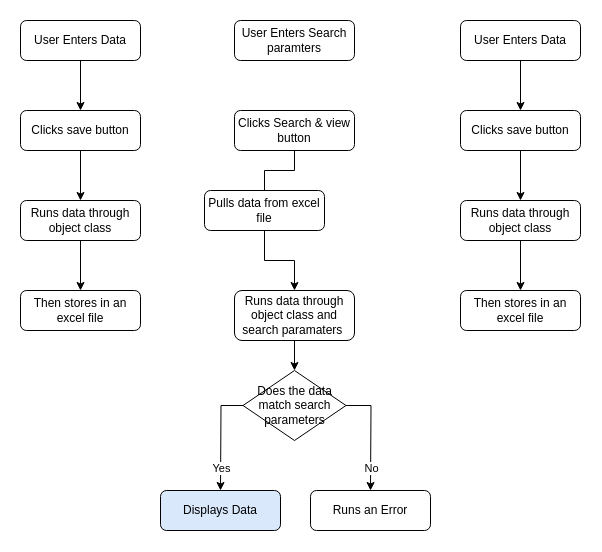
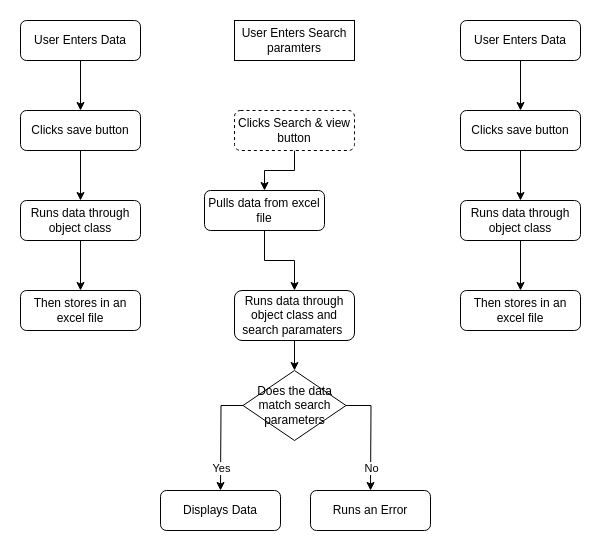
  <mxCell id="0" />
  <mxCell id="1" parent="0" />
  <mxCell id="2" style="edgeStyle=orthogonalEdgeStyle;rounded=0;orthogonalLoop=1;jettySize=auto;html=1;entryX=0.5;entryY=0;entryDx=0;entryDy=0;" edge="1" parent="1" source="3" target="5"><mxGeometry relative="1" as="geometry" /></mxCell>
  <mxCell id="3" value="User Enters Data" style="rounded=1;whiteSpace=wrap;html=1;fontSize=12;glass=0;strokeWidth=1;shadow=0;" parent="1" vertex="1"><mxGeometry x="20" y="20" width="120" height="40" as="geometry" /></mxCell>
  <mxCell id="4" style="edgeStyle=orthogonalEdgeStyle;rounded=0;orthogonalLoop=1;jettySize=auto;html=1;entryX=0.5;entryY=0;entryDx=0;entryDy=0;" edge="1" parent="1" source="5" target="8"><mxGeometry relative="1" as="geometry" /></mxCell>
  <mxCell id="5" value="Clicks save button" style="rounded=1;whiteSpace=wrap;html=1;fontSize=12;glass=0;strokeWidth=1;shadow=0;" parent="1" vertex="1"><mxGeometry x="20" y="110" width="120" height="40" as="geometry" /></mxCell>
  <mxCell id="6" value="Then stores in an excel file" style="rounded=1;whiteSpace=wrap;html=1;fontSize=12;glass=0;strokeWidth=1;shadow=0;" parent="1" vertex="1"><mxGeometry x="20" y="290" width="120" height="40" as="geometry" /></mxCell>
  <mxCell id="7" style="edgeStyle=orthogonalEdgeStyle;rounded=0;orthogonalLoop=1;jettySize=auto;html=1;" edge="1" parent="1" source="8" target="6"><mxGeometry relative="1" as="geometry" /></mxCell>
  <mxCell id="8" value="Runs data through object class" style="rounded=1;whiteSpace=wrap;html=1;fontSize=12;glass=0;strokeWidth=1;shadow=0;" parent="1" vertex="1"><mxGeometry x="20" y="200" width="120" height="40" as="geometry" /></mxCell>
- <mxCell id="9" value="User Enters Search paramters" style="rounded=1;whiteSpace=wrap;html=1;fontSize=12;glass=0;strokeWidth=1;shadow=0;" vertex="1" parent="1"><mxGeometry x="234" y="20" width="120" height="40" as="geometry" /></mxCell>
- <mxCell id="10" style="edgeStyle=orthogonalEdgeStyle;rounded=0;orthogonalLoop=1;jettySize=auto;html=1;entryX=0.5;entryY=0;entryDx=0;entryDy=0;endArrow=none;" edge="1" parent="1" source="11" target="15"><mxGeometry relative="1" as="geometry" /></mxCell>
- <mxCell id="11" value="Clicks Search &amp;amp; view button" style="rounded=1;whiteSpace=wrap;html=1;fontSize=12;glass=0;strokeWidth=1;shadow=0;" vertex="1" parent="1"><mxGeometry x="234" y="110" width="120" height="40" as="geometry" /></mxCell>
+ <mxCell id="9" value="User Enters Search paramters" style="whiteSpace=wrap;html=1;fontSize=12;glass=0;strokeWidth=1;shadow=0;rounded=0;" vertex="1" parent="1"><mxGeometry x="234" y="20" width="120" height="40" as="geometry" /></mxCell>
+ <mxCell id="10" style="edgeStyle=orthogonalEdgeStyle;rounded=0;orthogonalLoop=1;jettySize=auto;html=1;entryX=0.5;entryY=0;entryDx=0;entryDy=0;" edge="1" parent="1" source="11" target="15"><mxGeometry relative="1" as="geometry" /></mxCell>
+ <mxCell id="11" value="Clicks Search &amp;amp; view button" style="rounded=1;whiteSpace=wrap;html=1;fontSize=12;glass=0;strokeWidth=1;shadow=0;dashed=1;" vertex="1" parent="1"><mxGeometry x="234" y="110" width="120" height="40" as="geometry" /></mxCell>
  <mxCell id="12" style="edgeStyle=orthogonalEdgeStyle;rounded=0;orthogonalLoop=1;jettySize=auto;html=1;entryX=0.5;entryY=0;entryDx=0;entryDy=0;" edge="1" parent="1" source="13" target="27"><mxGeometry relative="1" as="geometry" /></mxCell>
  <mxCell id="13" value="Runs data through object class and search paramaters&amp;nbsp;" style="rounded=1;whiteSpace=wrap;html=1;fontSize=12;glass=0;strokeWidth=1;shadow=0;" vertex="1" parent="1"><mxGeometry x="234" y="290" width="120" height="50" as="geometry" /></mxCell>
  <mxCell id="14" style="edgeStyle=orthogonalEdgeStyle;rounded=0;orthogonalLoop=1;jettySize=auto;html=1;" edge="1" parent="1" source="15" target="13"><mxGeometry relative="1" as="geometry" /></mxCell>
  <mxCell id="15" value="Pulls data from excel file" style="rounded=1;whiteSpace=wrap;html=1;fontSize=12;glass=0;strokeWidth=1;shadow=0;" vertex="1" parent="1"><mxGeometry x="204" y="190" width="120" height="40" as="geometry" /></mxCell>
  <mxCell id="16" style="edgeStyle=orthogonalEdgeStyle;rounded=0;orthogonalLoop=1;jettySize=auto;html=1;entryX=0.5;entryY=0;entryDx=0;entryDy=0;" edge="1" parent="1" source="17" target="19"><mxGeometry relative="1" as="geometry" /></mxCell>
  <mxCell id="17" value="User Enters Data" style="rounded=1;whiteSpace=wrap;html=1;fontSize=12;glass=0;strokeWidth=1;shadow=0;" vertex="1" parent="1"><mxGeometry x="460" y="20" width="120" height="40" as="geometry" /></mxCell>
  <mxCell id="18" style="edgeStyle=orthogonalEdgeStyle;rounded=0;orthogonalLoop=1;jettySize=auto;html=1;entryX=0.5;entryY=0;entryDx=0;entryDy=0;" edge="1" parent="1" source="19" target="22"><mxGeometry relative="1" as="geometry" /></mxCell>
  <mxCell id="19" value="Clicks save button" style="rounded=1;whiteSpace=wrap;html=1;fontSize=12;glass=0;strokeWidth=1;shadow=0;" vertex="1" parent="1"><mxGeometry x="460" y="110" width="120" height="40" as="geometry" /></mxCell>
  <mxCell id="20" value="Then stores in an excel file" style="rounded=1;whiteSpace=wrap;html=1;fontSize=12;glass=0;strokeWidth=1;shadow=0;" vertex="1" parent="1"><mxGeometry x="460" y="290" width="120" height="40" as="geometry" /></mxCell>
  <mxCell id="21" style="edgeStyle=orthogonalEdgeStyle;rounded=0;orthogonalLoop=1;jettySize=auto;html=1;" edge="1" parent="1" source="22" target="20"><mxGeometry relative="1" as="geometry" /></mxCell>
  <mxCell id="22" value="Runs data through object class" style="rounded=1;whiteSpace=wrap;html=1;fontSize=12;glass=0;strokeWidth=1;shadow=0;" vertex="1" parent="1"><mxGeometry x="460" y="200" width="120" height="40" as="geometry" /></mxCell>
  <mxCell id="23" style="edgeStyle=orthogonalEdgeStyle;rounded=0;orthogonalLoop=1;jettySize=auto;html=1;" edge="1" parent="1" source="27"><mxGeometry relative="1" as="geometry"><mxPoint x="370" y="490" as="targetPoint" /></mxGeometry></mxCell>
  <mxCell id="24" value="No" style="edgeLabel;html=1;align=center;verticalAlign=middle;resizable=0;points=[];" vertex="1" connectable="0" parent="23"><mxGeometry x="0.608" relative="1" as="geometry"><mxPoint as="offset" /></mxGeometry></mxCell>
  <mxCell id="25" style="edgeStyle=orthogonalEdgeStyle;rounded=0;orthogonalLoop=1;jettySize=auto;html=1;" edge="1" parent="1" source="27"><mxGeometry relative="1" as="geometry"><mxPoint x="220" y="490" as="targetPoint" /></mxGeometry></mxCell>
  <mxCell id="26" value="Yes" style="edgeLabel;html=1;align=center;verticalAlign=middle;resizable=0;points=[];" vertex="1" connectable="0" parent="25"><mxGeometry x="0.58" relative="1" as="geometry"><mxPoint as="offset" /></mxGeometry></mxCell>
  <mxCell id="27" value="Does the data match search parameters" style="rhombus;whiteSpace=wrap;html=1;" vertex="1" parent="1"><mxGeometry x="242.5" y="370" width="103" height="70" as="geometry" /></mxCell>
- <mxCell id="28" value="Displays Data" style="rounded=1;whiteSpace=wrap;html=1;fontSize=12;glass=0;strokeWidth=1;shadow=0;fillColor=#dae8fc;" vertex="1" parent="1"><mxGeometry x="160" y="490" width="120" height="40" as="geometry" /></mxCell>
+ <mxCell id="28" value="Displays Data" style="rounded=1;whiteSpace=wrap;html=1;fontSize=12;glass=0;strokeWidth=1;shadow=0;" vertex="1" parent="1"><mxGeometry x="160" y="490" width="120" height="40" as="geometry" /></mxCell>
  <mxCell id="29" value="Runs an Error" style="rounded=1;whiteSpace=wrap;html=1;fontSize=12;glass=0;strokeWidth=1;shadow=0;" vertex="1" parent="1"><mxGeometry x="310" y="490" width="120" height="40" as="geometry" /></mxCell>
